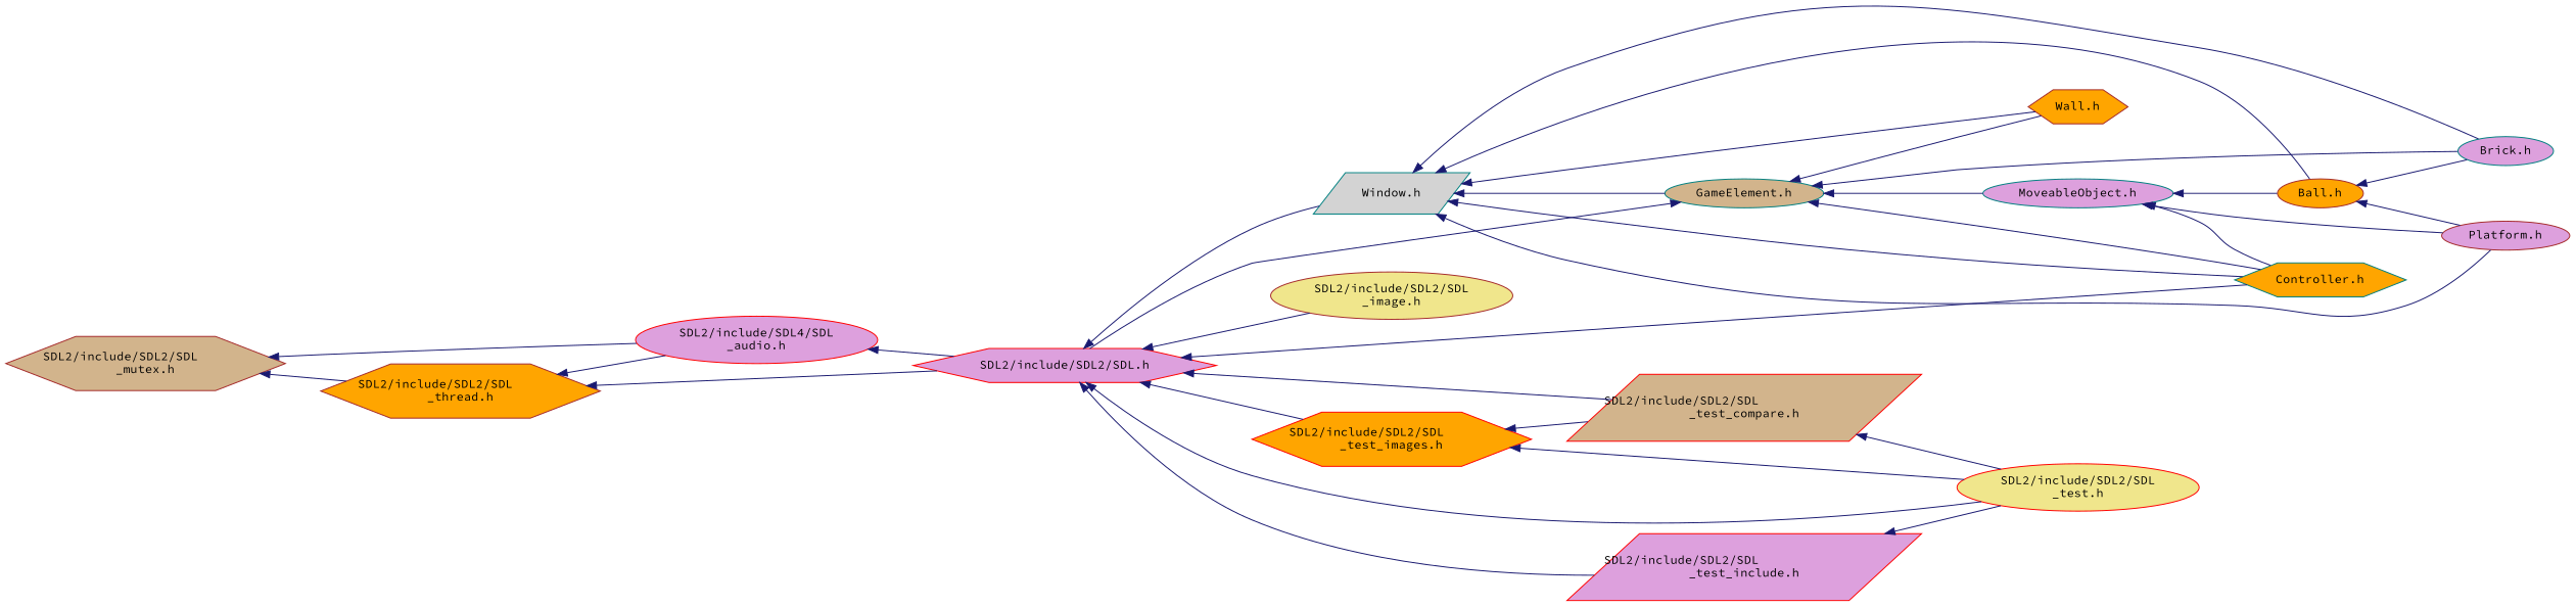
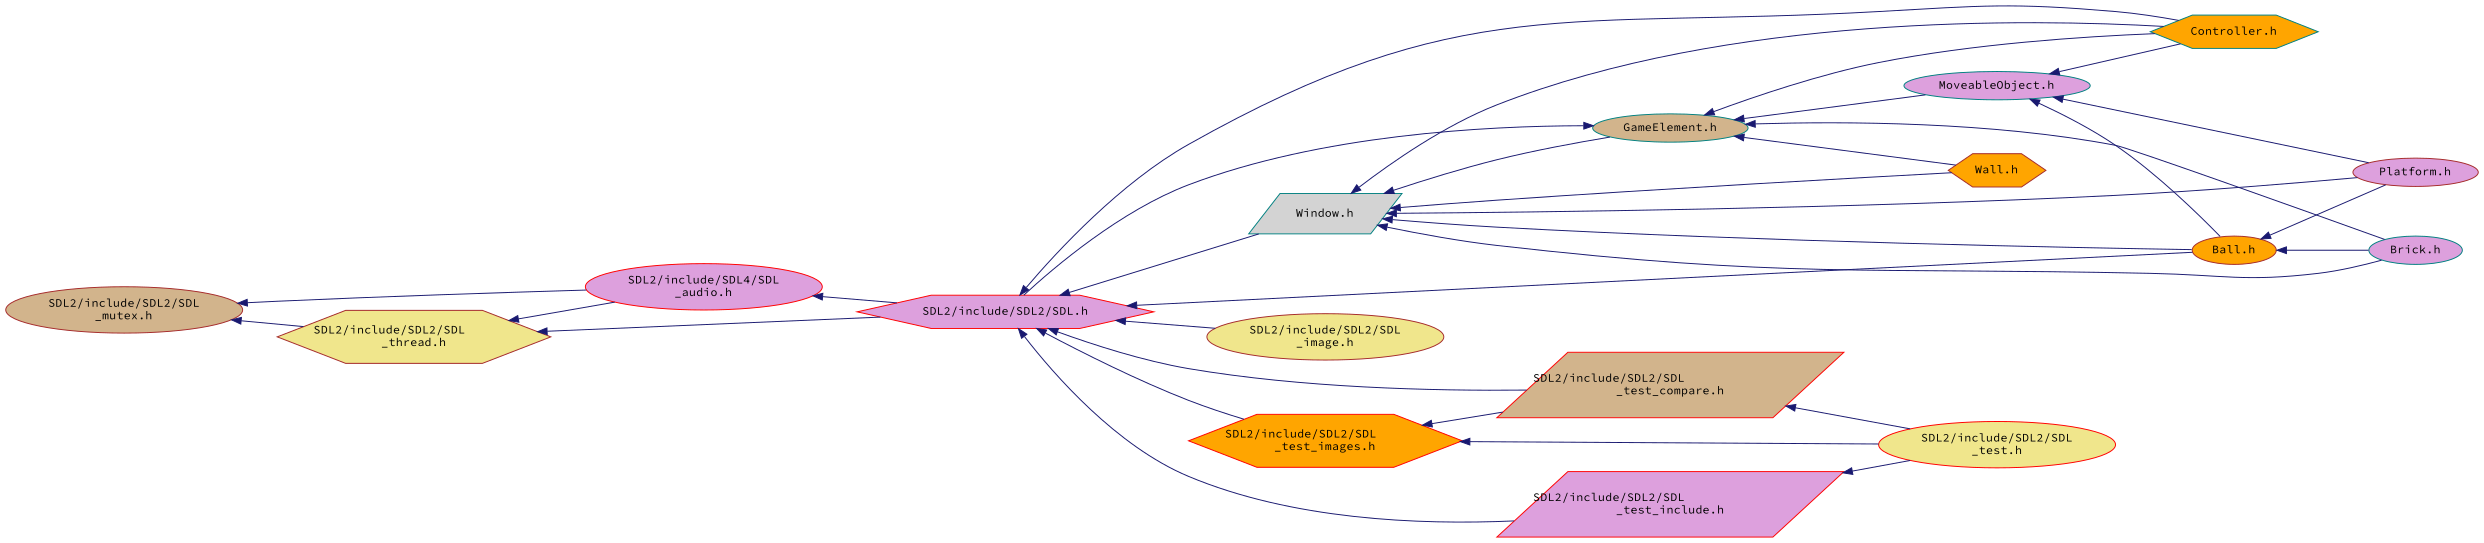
  digraph {
    fontname="Source Code Pro"
    rankdir=LR
    node [color=brown fillcolor=plum fontname="Source Code Pro" fontsize=12 shape=ellipse style=filled]
    edge [color=midnightblue dir=back fontname="Source Code Pro" fontsize=12 labelfontname=Helvetica labelfontsize=12 style=solid]
-   n1 [fillcolor=tan fontcolor=black height=0.2 label="SDL2/include/SDL2/SDL\l_mutex.h" shape=hexagon width=0.4]
+   n1 [fillcolor=tan fontcolor=black height=0.2 label="SDL2/include/SDL2/SDL\l_mutex.h" width=0.4]
    n2 [color=red height=0.2 label="SDL2/include/SDL4/SDL\l_audio.h" width=0.4]
-   n3 [fillcolor=orange height=0.2 label="SDL2/include/SDL2/SDL\l_thread.h" shape=hexagon width=0.4]
+   n3 [fillcolor=khaki height=0.2 label="SDL2/include/SDL2/SDL\l_thread.h" shape=hexagon width=0.4]
    n4 [color=red height=0.2 label="SDL2/include/SDL2/SDL.h" shape=hexagon width=0.4]
    n5 [color=teal fillcolor=lightgrey height=0.2 label="Window.h" shape=parallelogram width=0.4]
    n6 [color=teal fillcolor=orange height=0.2 label="Controller.h" shape=hexagon width=0.4]
    n7 [fillcolor=khaki height=0.2 label="SDL2/include/SDL2/SDL\l_image.h" width=0.4]
    n8 [color=red fillcolor=khaki height=0.2 label="SDL2/include/SDL2/SDL\l_test.h" width=0.4]
    n9 [color=red height=0.2 label="SDL2/include/SDL2/SDL\l_test_include.h" shape=parallelogram width=0.4]
    n10 [color=red fillcolor=tan height=0.2 label="SDL2/include/SDL2/SDL\l_test_compare.h" shape=parallelogram width=0.4]
    n11 [color=red fillcolor=orange height=0.2 label="SDL2/include/SDL2/SDL\l_test_images.h" shape=hexagon width=0.4]
    n12 [fillcolor=orange height=0.2 label="Ball.h" width=0.4]
    n13 [color=teal height=0.2 label="Brick.h" width=0.4]
    n14 [height=0.2 label="Platform.h" width=0.4]
    n15 [color=teal fillcolor=tan height=0.2 label="GameElement.h" width=0.4]
    n16 [fillcolor=orange height=0.2 label="Wall.h" shape=hexagon width=0.4]
    n17 [color=teal height=0.2 label="MoveableObject.h" width=0.4]
    n1 -> n2
    n1 -> n3
    n2 -> n4
    n3 -> n2
    n3 -> n4
    n4 -> n5
    n4 -> n6
    n4 -> n7
-   n4 -> n8
+   n4 -> n12
    n4 -> n9
    n4 -> n10
    n4 -> n11
    n5 -> n6
    n5 -> n12
    n5 -> n13
    n5 -> n14
    n5 -> n15
    n5 -> n16
    n9 -> n8
    n10 -> n8
    n11 -> n8
    n11 -> n10
    n12 -> n13
    n12 -> n14
    n15 -> n4
    n15 -> n6
    n15 -> n13
    n15 -> n16
    n15 -> n17
    n17 -> n6
    n17 -> n12
    n17 -> n14
  }
